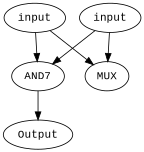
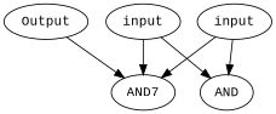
  digraph {
    fontname="Liberation Mono"
    node [fontname="Liberation Mono"]
    edge [fontname="Liberation Mono"]
    n1 [label=input]
    n2 [label=AND7]
-   n3 [label=MUX sel=B]
+   n3 [label=AND sel=B]
    n4 [label=Output]
    n5 [label=input]
    n1 -> n2
    n1 -> n3
-   n2 -> n4
+   n4 -> n2
    n5 -> n2
    n5 -> n3
  }
